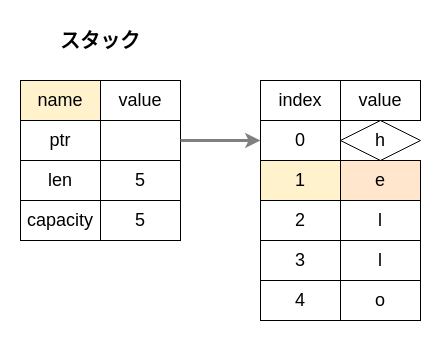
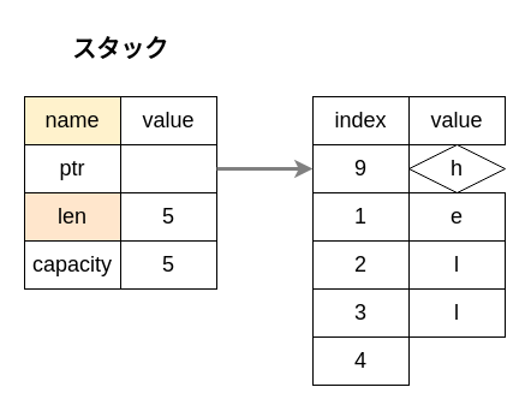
  <mxCell id="0" />
  <mxCell id="1" parent="0" />
  <mxCell id="2" value="name&lt;br style=&quot;font-size: 18px;&quot;&gt;" style="rounded=0;whiteSpace=wrap;html=1;fontSize=18;fillColor=#fff2cc;" vertex="1" parent="1"><mxGeometry x="20" y="80" width="80" height="40" as="geometry" /></mxCell>
  <mxCell id="3" value="スタック" style="text;html=1;strokeColor=none;fillColor=none;align=center;verticalAlign=middle;whiteSpace=wrap;rounded=0;fontSize=20;fontStyle=1" vertex="1" parent="1"><mxGeometry x="20" y="20" width="160" height="40" as="geometry" /></mxCell>
  <mxCell id="4" value="value" style="rounded=0;whiteSpace=wrap;html=1;fontSize=18;" vertex="1" parent="1"><mxGeometry x="100" y="80" width="80" height="40" as="geometry" /></mxCell>
  <mxCell id="5" value="ptr" style="rounded=0;whiteSpace=wrap;html=1;fontSize=18;" vertex="1" parent="1"><mxGeometry x="20" y="120" width="80" height="40" as="geometry" /></mxCell>
  <mxCell id="6" value="" style="rounded=0;whiteSpace=wrap;html=1;fontSize=18;" vertex="1" parent="1"><mxGeometry x="100" y="120" width="80" height="40" as="geometry" /></mxCell>
- <mxCell id="7" value="len" style="rounded=0;whiteSpace=wrap;html=1;fontSize=18;" vertex="1" parent="1"><mxGeometry x="20" y="160" width="80" height="40" as="geometry" /></mxCell>
+ <mxCell id="7" value="len" style="rounded=0;whiteSpace=wrap;html=1;fontSize=18;fillColor=#ffe6cc;" vertex="1" parent="1"><mxGeometry x="20" y="160" width="80" height="40" as="geometry" /></mxCell>
  <mxCell id="8" value="5" style="rounded=0;whiteSpace=wrap;html=1;fontSize=18;" vertex="1" parent="1"><mxGeometry x="100" y="160" width="80" height="40" as="geometry" /></mxCell>
  <mxCell id="9" value="capacity" style="rounded=0;whiteSpace=wrap;html=1;fontSize=18;" vertex="1" parent="1"><mxGeometry x="20" y="200" width="80" height="40" as="geometry" /></mxCell>
  <mxCell id="10" value="5" style="rounded=0;whiteSpace=wrap;html=1;fontSize=18;" vertex="1" parent="1"><mxGeometry x="100" y="200" width="80" height="40" as="geometry" /></mxCell>
  <mxCell id="11" value="index" style="rounded=0;whiteSpace=wrap;html=1;fontSize=18;" vertex="1" parent="1"><mxGeometry x="260" y="80" width="80" height="40" as="geometry" /></mxCell>
  <mxCell id="12" value="value" style="rounded=0;whiteSpace=wrap;html=1;fontSize=18;" vertex="1" parent="1"><mxGeometry x="340" y="80" width="80" height="40" as="geometry" /></mxCell>
- <mxCell id="13" value="0" style="rounded=0;whiteSpace=wrap;html=1;fontSize=18;" vertex="1" parent="1"><mxGeometry x="260" y="120" width="80" height="40" as="geometry" /></mxCell>
+ <mxCell id="13" value="9" style="rounded=0;whiteSpace=wrap;html=1;fontSize=18;" vertex="1" parent="1"><mxGeometry x="260" y="120" width="80" height="40" as="geometry" /></mxCell>
  <mxCell id="14" value="h" style="rhombus;whiteSpace=wrap;html=1;fontSize=18;" vertex="1" parent="1"><mxGeometry x="340" y="120" width="80" height="40" as="geometry" /></mxCell>
- <mxCell id="15" value="1" style="rounded=0;whiteSpace=wrap;html=1;fontSize=18;fillColor=#fff2cc;" vertex="1" parent="1"><mxGeometry x="260" y="160" width="80" height="40" as="geometry" /></mxCell>
- <mxCell id="16" value="e" style="rounded=0;whiteSpace=wrap;html=1;fontSize=18;fillColor=#ffe6cc;" vertex="1" parent="1"><mxGeometry x="340" y="160" width="80" height="40" as="geometry" /></mxCell>
+ <mxCell id="15" value="1" style="rounded=0;whiteSpace=wrap;html=1;fontSize=18;" vertex="1" parent="1"><mxGeometry x="260" y="160" width="80" height="40" as="geometry" /></mxCell>
+ <mxCell id="16" value="e" style="rounded=0;whiteSpace=wrap;html=1;fontSize=18;" vertex="1" parent="1"><mxGeometry x="340" y="160" width="80" height="40" as="geometry" /></mxCell>
  <mxCell id="17" value="2" style="rounded=0;whiteSpace=wrap;html=1;fontSize=18;" vertex="1" parent="1"><mxGeometry x="260" y="200" width="80" height="40" as="geometry" /></mxCell>
  <mxCell id="18" value="l" style="rounded=0;whiteSpace=wrap;html=1;fontSize=18;" vertex="1" parent="1"><mxGeometry x="340" y="200" width="80" height="40" as="geometry" /></mxCell>
  <mxCell id="19" value="3" style="rounded=0;whiteSpace=wrap;html=1;fontSize=18;" vertex="1" parent="1"><mxGeometry x="260" y="240" width="80" height="40" as="geometry" /></mxCell>
  <mxCell id="20" value="l" style="rounded=0;whiteSpace=wrap;html=1;fontSize=18;" vertex="1" parent="1"><mxGeometry x="340" y="240" width="80" height="40" as="geometry" /></mxCell>
  <mxCell id="21" value="4" style="rounded=0;whiteSpace=wrap;html=1;fontSize=18;" vertex="1" parent="1"><mxGeometry x="260" y="280" width="80" height="40" as="geometry" /></mxCell>
- <mxCell id="22" value="o" style="rounded=0;whiteSpace=wrap;html=1;fontSize=18;" vertex="1" parent="1"><mxGeometry x="340" y="280" width="80" height="40" as="geometry" /></mxCell>
  <mxCell id="23" value="" style="endArrow=classic;html=1;rounded=0;fontSize=18;exitX=1;exitY=0.5;exitDx=0;exitDy=0;entryX=0;entryY=0.5;entryDx=0;entryDy=0;strokeWidth=3;strokeColor=#808080;" edge="1" parent="1" source="6" target="13"><mxGeometry width="50" height="50" relative="1" as="geometry"><mxPoint x="320" y="380" as="sourcePoint" /><mxPoint x="370" y="330" as="targetPoint" /></mxGeometry></mxCell>
